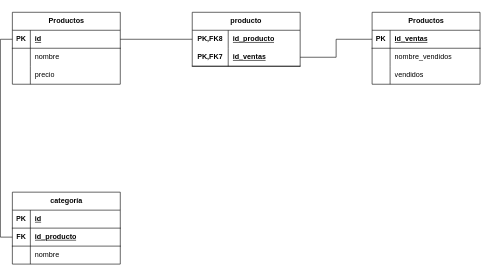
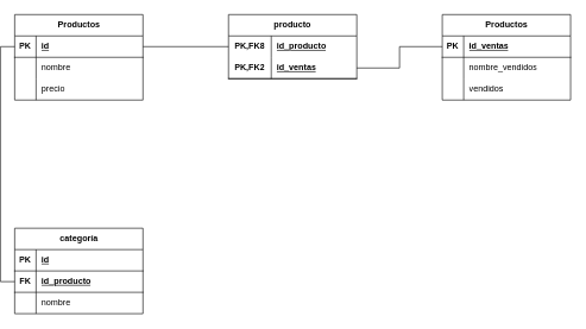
  <mxCell id="0" />
  <mxCell id="1" parent="0" />
  <mxCell id="2" value="Productos" style="shape=table;startSize=30;container=1;collapsible=1;childLayout=tableLayout;fixedRows=1;rowLines=0;fontStyle=1;align=center;resizeLast=1;html=1;" vertex="1" parent="1"><mxGeometry x="20" y="20" width="180" height="120" as="geometry" /></mxCell>
  <mxCell id="3" value="" style="shape=tableRow;horizontal=0;startSize=0;swimlaneHead=0;swimlaneBody=0;fillColor=none;collapsible=0;dropTarget=0;points=[[0,0.5],[1,0.5]];portConstraint=eastwest;top=0;left=0;right=0;bottom=1;" vertex="1" parent="2"><mxGeometry y="30" width="180" height="30" as="geometry" /></mxCell>
  <mxCell id="4" value="PK" style="shape=partialRectangle;connectable=0;fillColor=none;top=0;left=0;bottom=0;right=0;fontStyle=1;overflow=hidden;whiteSpace=wrap;html=1;" vertex="1" parent="3"><mxGeometry width="30" height="30" as="geometry"><mxRectangle width="30" height="30" as="alternateBounds" /></mxGeometry></mxCell>
  <mxCell id="5" value="id" style="shape=partialRectangle;connectable=0;fillColor=none;top=0;left=0;bottom=0;right=0;align=left;spacingLeft=6;fontStyle=5;overflow=hidden;whiteSpace=wrap;html=1;" vertex="1" parent="3"><mxGeometry x="30" width="150" height="30" as="geometry"><mxRectangle width="150" height="30" as="alternateBounds" /></mxGeometry></mxCell>
  <mxCell id="6" value="" style="shape=tableRow;horizontal=0;startSize=0;swimlaneHead=0;swimlaneBody=0;fillColor=none;collapsible=0;dropTarget=0;points=[[0,0.5],[1,0.5]];portConstraint=eastwest;top=0;left=0;right=0;bottom=0;" vertex="1" parent="2"><mxGeometry y="60" width="180" height="30" as="geometry" /></mxCell>
  <mxCell id="7" value="" style="shape=partialRectangle;connectable=0;fillColor=none;top=0;left=0;bottom=0;right=0;editable=1;overflow=hidden;whiteSpace=wrap;html=1;" vertex="1" parent="6"><mxGeometry width="30" height="30" as="geometry"><mxRectangle width="30" height="30" as="alternateBounds" /></mxGeometry></mxCell>
  <mxCell id="8" value="nombre" style="shape=partialRectangle;connectable=0;fillColor=none;top=0;left=0;bottom=0;right=0;align=left;spacingLeft=6;overflow=hidden;whiteSpace=wrap;html=1;" vertex="1" parent="6"><mxGeometry x="30" width="150" height="30" as="geometry"><mxRectangle width="150" height="30" as="alternateBounds" /></mxGeometry></mxCell>
  <mxCell id="9" value="" style="shape=tableRow;horizontal=0;startSize=0;swimlaneHead=0;swimlaneBody=0;fillColor=none;collapsible=0;dropTarget=0;points=[[0,0.5],[1,0.5]];portConstraint=eastwest;top=0;left=0;right=0;bottom=0;" vertex="1" parent="2"><mxGeometry y="90" width="180" height="30" as="geometry" /></mxCell>
  <mxCell id="10" value="" style="shape=partialRectangle;connectable=0;fillColor=none;top=0;left=0;bottom=0;right=0;editable=1;overflow=hidden;whiteSpace=wrap;html=1;" vertex="1" parent="9"><mxGeometry width="30" height="30" as="geometry"><mxRectangle width="30" height="30" as="alternateBounds" /></mxGeometry></mxCell>
  <mxCell id="11" value="precio" style="shape=partialRectangle;connectable=0;fillColor=none;top=0;left=0;bottom=0;right=0;align=left;spacingLeft=6;overflow=hidden;whiteSpace=wrap;html=1;" vertex="1" parent="9"><mxGeometry x="30" width="150" height="30" as="geometry"><mxRectangle width="150" height="30" as="alternateBounds" /></mxGeometry></mxCell>
  <mxCell id="12" value="producto" style="shape=table;startSize=30;container=1;collapsible=1;childLayout=tableLayout;fixedRows=1;rowLines=0;fontStyle=1;align=center;resizeLast=1;html=1;whiteSpace=wrap;" vertex="1" parent="1"><mxGeometry x="320" y="20" width="180" height="90" as="geometry" /></mxCell>
  <mxCell id="13" value="" style="shape=tableRow;horizontal=0;startSize=0;swimlaneHead=0;swimlaneBody=0;fillColor=none;collapsible=0;dropTarget=0;points=[[0,0.5],[1,0.5]];portConstraint=eastwest;top=0;left=0;right=0;bottom=0;html=1;" vertex="1" parent="12"><mxGeometry y="30" width="180" height="30" as="geometry" /></mxCell>
  <mxCell id="14" value="PK,FK8" style="shape=partialRectangle;connectable=0;fillColor=none;top=0;left=0;bottom=0;right=0;fontStyle=1;overflow=hidden;html=1;whiteSpace=wrap;" vertex="1" parent="13"><mxGeometry width="60" height="30" as="geometry"><mxRectangle width="60" height="30" as="alternateBounds" /></mxGeometry></mxCell>
  <mxCell id="15" value="id_producto" style="shape=partialRectangle;connectable=0;fillColor=none;top=0;left=0;bottom=0;right=0;align=left;spacingLeft=6;fontStyle=5;overflow=hidden;html=1;whiteSpace=wrap;" vertex="1" parent="13"><mxGeometry x="60" width="120" height="30" as="geometry"><mxRectangle width="120" height="30" as="alternateBounds" /></mxGeometry></mxCell>
  <mxCell id="16" value="" style="shape=tableRow;horizontal=0;startSize=0;swimlaneHead=0;swimlaneBody=0;fillColor=none;collapsible=0;dropTarget=0;points=[[0,0.5],[1,0.5]];portConstraint=eastwest;top=0;left=0;right=0;bottom=1;html=1;" vertex="1" parent="12"><mxGeometry y="60" width="180" height="30" as="geometry" /></mxCell>
- <mxCell id="17" value="PK,FK7" style="shape=partialRectangle;connectable=0;fillColor=none;top=0;left=0;bottom=0;right=0;fontStyle=1;overflow=hidden;html=1;whiteSpace=wrap;" vertex="1" parent="16"><mxGeometry width="60" height="30" as="geometry"><mxRectangle width="60" height="30" as="alternateBounds" /></mxGeometry></mxCell>
+ <mxCell id="17" value="PK,FK2" style="shape=partialRectangle;connectable=0;fillColor=none;top=0;left=0;bottom=0;right=0;fontStyle=1;overflow=hidden;html=1;whiteSpace=wrap;" vertex="1" parent="16"><mxGeometry width="60" height="30" as="geometry"><mxRectangle width="60" height="30" as="alternateBounds" /></mxGeometry></mxCell>
  <mxCell id="18" value="id_ventas" style="shape=partialRectangle;connectable=0;fillColor=none;top=0;left=0;bottom=0;right=0;align=left;spacingLeft=6;fontStyle=5;overflow=hidden;html=1;whiteSpace=wrap;" vertex="1" parent="16"><mxGeometry x="60" width="120" height="30" as="geometry"><mxRectangle width="120" height="30" as="alternateBounds" /></mxGeometry></mxCell>
  <mxCell id="19" value="Productos" style="shape=table;startSize=30;container=1;collapsible=1;childLayout=tableLayout;fixedRows=1;rowLines=0;fontStyle=1;align=center;resizeLast=1;html=1;" vertex="1" parent="1"><mxGeometry x="620" y="20" width="180" height="120" as="geometry" /></mxCell>
  <mxCell id="20" value="" style="shape=tableRow;horizontal=0;startSize=0;swimlaneHead=0;swimlaneBody=0;fillColor=none;collapsible=0;dropTarget=0;points=[[0,0.5],[1,0.5]];portConstraint=eastwest;top=0;left=0;right=0;bottom=1;" vertex="1" parent="19"><mxGeometry y="30" width="180" height="30" as="geometry" /></mxCell>
  <mxCell id="21" value="PK" style="shape=partialRectangle;connectable=0;fillColor=none;top=0;left=0;bottom=0;right=0;fontStyle=1;overflow=hidden;whiteSpace=wrap;html=1;" vertex="1" parent="20"><mxGeometry width="30" height="30" as="geometry"><mxRectangle width="30" height="30" as="alternateBounds" /></mxGeometry></mxCell>
  <mxCell id="22" value="id_ventas" style="shape=partialRectangle;connectable=0;fillColor=none;top=0;left=0;bottom=0;right=0;align=left;spacingLeft=6;fontStyle=5;overflow=hidden;whiteSpace=wrap;html=1;" vertex="1" parent="20"><mxGeometry x="30" width="150" height="30" as="geometry"><mxRectangle width="150" height="30" as="alternateBounds" /></mxGeometry></mxCell>
  <mxCell id="23" value="" style="shape=tableRow;horizontal=0;startSize=0;swimlaneHead=0;swimlaneBody=0;fillColor=none;collapsible=0;dropTarget=0;points=[[0,0.5],[1,0.5]];portConstraint=eastwest;top=0;left=0;right=0;bottom=0;" vertex="1" parent="19"><mxGeometry y="60" width="180" height="30" as="geometry" /></mxCell>
  <mxCell id="24" value="" style="shape=partialRectangle;connectable=0;fillColor=none;top=0;left=0;bottom=0;right=0;editable=1;overflow=hidden;whiteSpace=wrap;html=1;" vertex="1" parent="23"><mxGeometry width="30" height="30" as="geometry"><mxRectangle width="30" height="30" as="alternateBounds" /></mxGeometry></mxCell>
  <mxCell id="25" value="nombre_vendidos" style="shape=partialRectangle;connectable=0;fillColor=none;top=0;left=0;bottom=0;right=0;align=left;spacingLeft=6;overflow=hidden;whiteSpace=wrap;html=1;" vertex="1" parent="23"><mxGeometry x="30" width="150" height="30" as="geometry"><mxRectangle width="150" height="30" as="alternateBounds" /></mxGeometry></mxCell>
  <mxCell id="26" value="" style="shape=tableRow;horizontal=0;startSize=0;swimlaneHead=0;swimlaneBody=0;fillColor=none;collapsible=0;dropTarget=0;points=[[0,0.5],[1,0.5]];portConstraint=eastwest;top=0;left=0;right=0;bottom=0;" vertex="1" parent="19"><mxGeometry y="90" width="180" height="30" as="geometry" /></mxCell>
  <mxCell id="27" value="" style="shape=partialRectangle;connectable=0;fillColor=none;top=0;left=0;bottom=0;right=0;editable=1;overflow=hidden;whiteSpace=wrap;html=1;" vertex="1" parent="26"><mxGeometry width="30" height="30" as="geometry"><mxRectangle width="30" height="30" as="alternateBounds" /></mxGeometry></mxCell>
  <mxCell id="28" value="vendidos" style="shape=partialRectangle;connectable=0;fillColor=none;top=0;left=0;bottom=0;right=0;align=left;spacingLeft=6;overflow=hidden;whiteSpace=wrap;html=1;" vertex="1" parent="26"><mxGeometry x="30" width="150" height="30" as="geometry"><mxRectangle width="150" height="30" as="alternateBounds" /></mxGeometry></mxCell>
  <mxCell id="29" style="edgeStyle=orthogonalEdgeStyle;rounded=0;orthogonalLoop=1;jettySize=auto;html=1;entryX=0;entryY=0.5;entryDx=0;entryDy=0;endArrow=none;endFill=0;" edge="1" parent="1" source="3" target="13"><mxGeometry relative="1" as="geometry" /></mxCell>
  <mxCell id="30" style="edgeStyle=orthogonalEdgeStyle;rounded=0;orthogonalLoop=1;jettySize=auto;html=1;entryX=0;entryY=0.5;entryDx=0;entryDy=0;endArrow=none;endFill=0;" edge="1" parent="1" source="16" target="20"><mxGeometry relative="1" as="geometry" /></mxCell>
  <mxCell id="31" value="categoría" style="shape=table;startSize=30;container=1;collapsible=1;childLayout=tableLayout;fixedRows=1;rowLines=0;fontStyle=1;align=center;resizeLast=1;html=1;" vertex="1" parent="1"><mxGeometry x="20" y="320" width="180" height="120" as="geometry" /></mxCell>
  <mxCell id="32" value="" style="shape=tableRow;horizontal=0;startSize=0;swimlaneHead=0;swimlaneBody=0;fillColor=none;collapsible=0;dropTarget=0;points=[[0,0.5],[1,0.5]];portConstraint=eastwest;top=0;left=0;right=0;bottom=1;" vertex="1" parent="31"><mxGeometry y="30" width="180" height="30" as="geometry" /></mxCell>
  <mxCell id="33" value="PK" style="shape=partialRectangle;connectable=0;fillColor=none;top=0;left=0;bottom=0;right=0;fontStyle=1;overflow=hidden;whiteSpace=wrap;html=1;" vertex="1" parent="32"><mxGeometry width="30" height="30" as="geometry"><mxRectangle width="30" height="30" as="alternateBounds" /></mxGeometry></mxCell>
  <mxCell id="34" value="id" style="shape=partialRectangle;connectable=0;fillColor=none;top=0;left=0;bottom=0;right=0;align=left;spacingLeft=6;fontStyle=5;overflow=hidden;whiteSpace=wrap;html=1;" vertex="1" parent="32"><mxGeometry x="30" width="150" height="30" as="geometry"><mxRectangle width="150" height="30" as="alternateBounds" /></mxGeometry></mxCell>
  <mxCell id="35" value="" style="shape=tableRow;horizontal=0;startSize=0;swimlaneHead=0;swimlaneBody=0;fillColor=none;collapsible=0;dropTarget=0;points=[[0,0.5],[1,0.5]];portConstraint=eastwest;top=0;left=0;right=0;bottom=1;" vertex="1" parent="31"><mxGeometry y="60" width="180" height="30" as="geometry" /></mxCell>
  <mxCell id="36" value="FK" style="shape=partialRectangle;connectable=0;fillColor=none;top=0;left=0;bottom=0;right=0;fontStyle=1;overflow=hidden;whiteSpace=wrap;html=1;" vertex="1" parent="35"><mxGeometry width="30" height="30" as="geometry"><mxRectangle width="30" height="30" as="alternateBounds" /></mxGeometry></mxCell>
  <mxCell id="37" value="id_producto" style="shape=partialRectangle;connectable=0;fillColor=none;top=0;left=0;bottom=0;right=0;align=left;spacingLeft=6;fontStyle=5;overflow=hidden;whiteSpace=wrap;html=1;" vertex="1" parent="35"><mxGeometry x="30" width="150" height="30" as="geometry"><mxRectangle width="150" height="30" as="alternateBounds" /></mxGeometry></mxCell>
  <mxCell id="38" value="" style="shape=tableRow;horizontal=0;startSize=0;swimlaneHead=0;swimlaneBody=0;fillColor=none;collapsible=0;dropTarget=0;points=[[0,0.5],[1,0.5]];portConstraint=eastwest;top=0;left=0;right=0;bottom=0;" vertex="1" parent="31"><mxGeometry y="90" width="180" height="30" as="geometry" /></mxCell>
  <mxCell id="39" value="" style="shape=partialRectangle;connectable=0;fillColor=none;top=0;left=0;bottom=0;right=0;editable=1;overflow=hidden;whiteSpace=wrap;html=1;" vertex="1" parent="38"><mxGeometry width="30" height="30" as="geometry"><mxRectangle width="30" height="30" as="alternateBounds" /></mxGeometry></mxCell>
  <mxCell id="40" value="nombre" style="shape=partialRectangle;connectable=0;fillColor=none;top=0;left=0;bottom=0;right=0;align=left;spacingLeft=6;overflow=hidden;whiteSpace=wrap;html=1;" vertex="1" parent="38"><mxGeometry x="30" width="150" height="30" as="geometry"><mxRectangle width="150" height="30" as="alternateBounds" /></mxGeometry></mxCell>
  <mxCell id="41" style="edgeStyle=orthogonalEdgeStyle;rounded=0;orthogonalLoop=1;jettySize=auto;html=1;entryX=0;entryY=0.5;entryDx=0;entryDy=0;endArrow=none;endFill=0;" edge="1" parent="1" source="3" target="35"><mxGeometry relative="1" as="geometry" /></mxCell>
